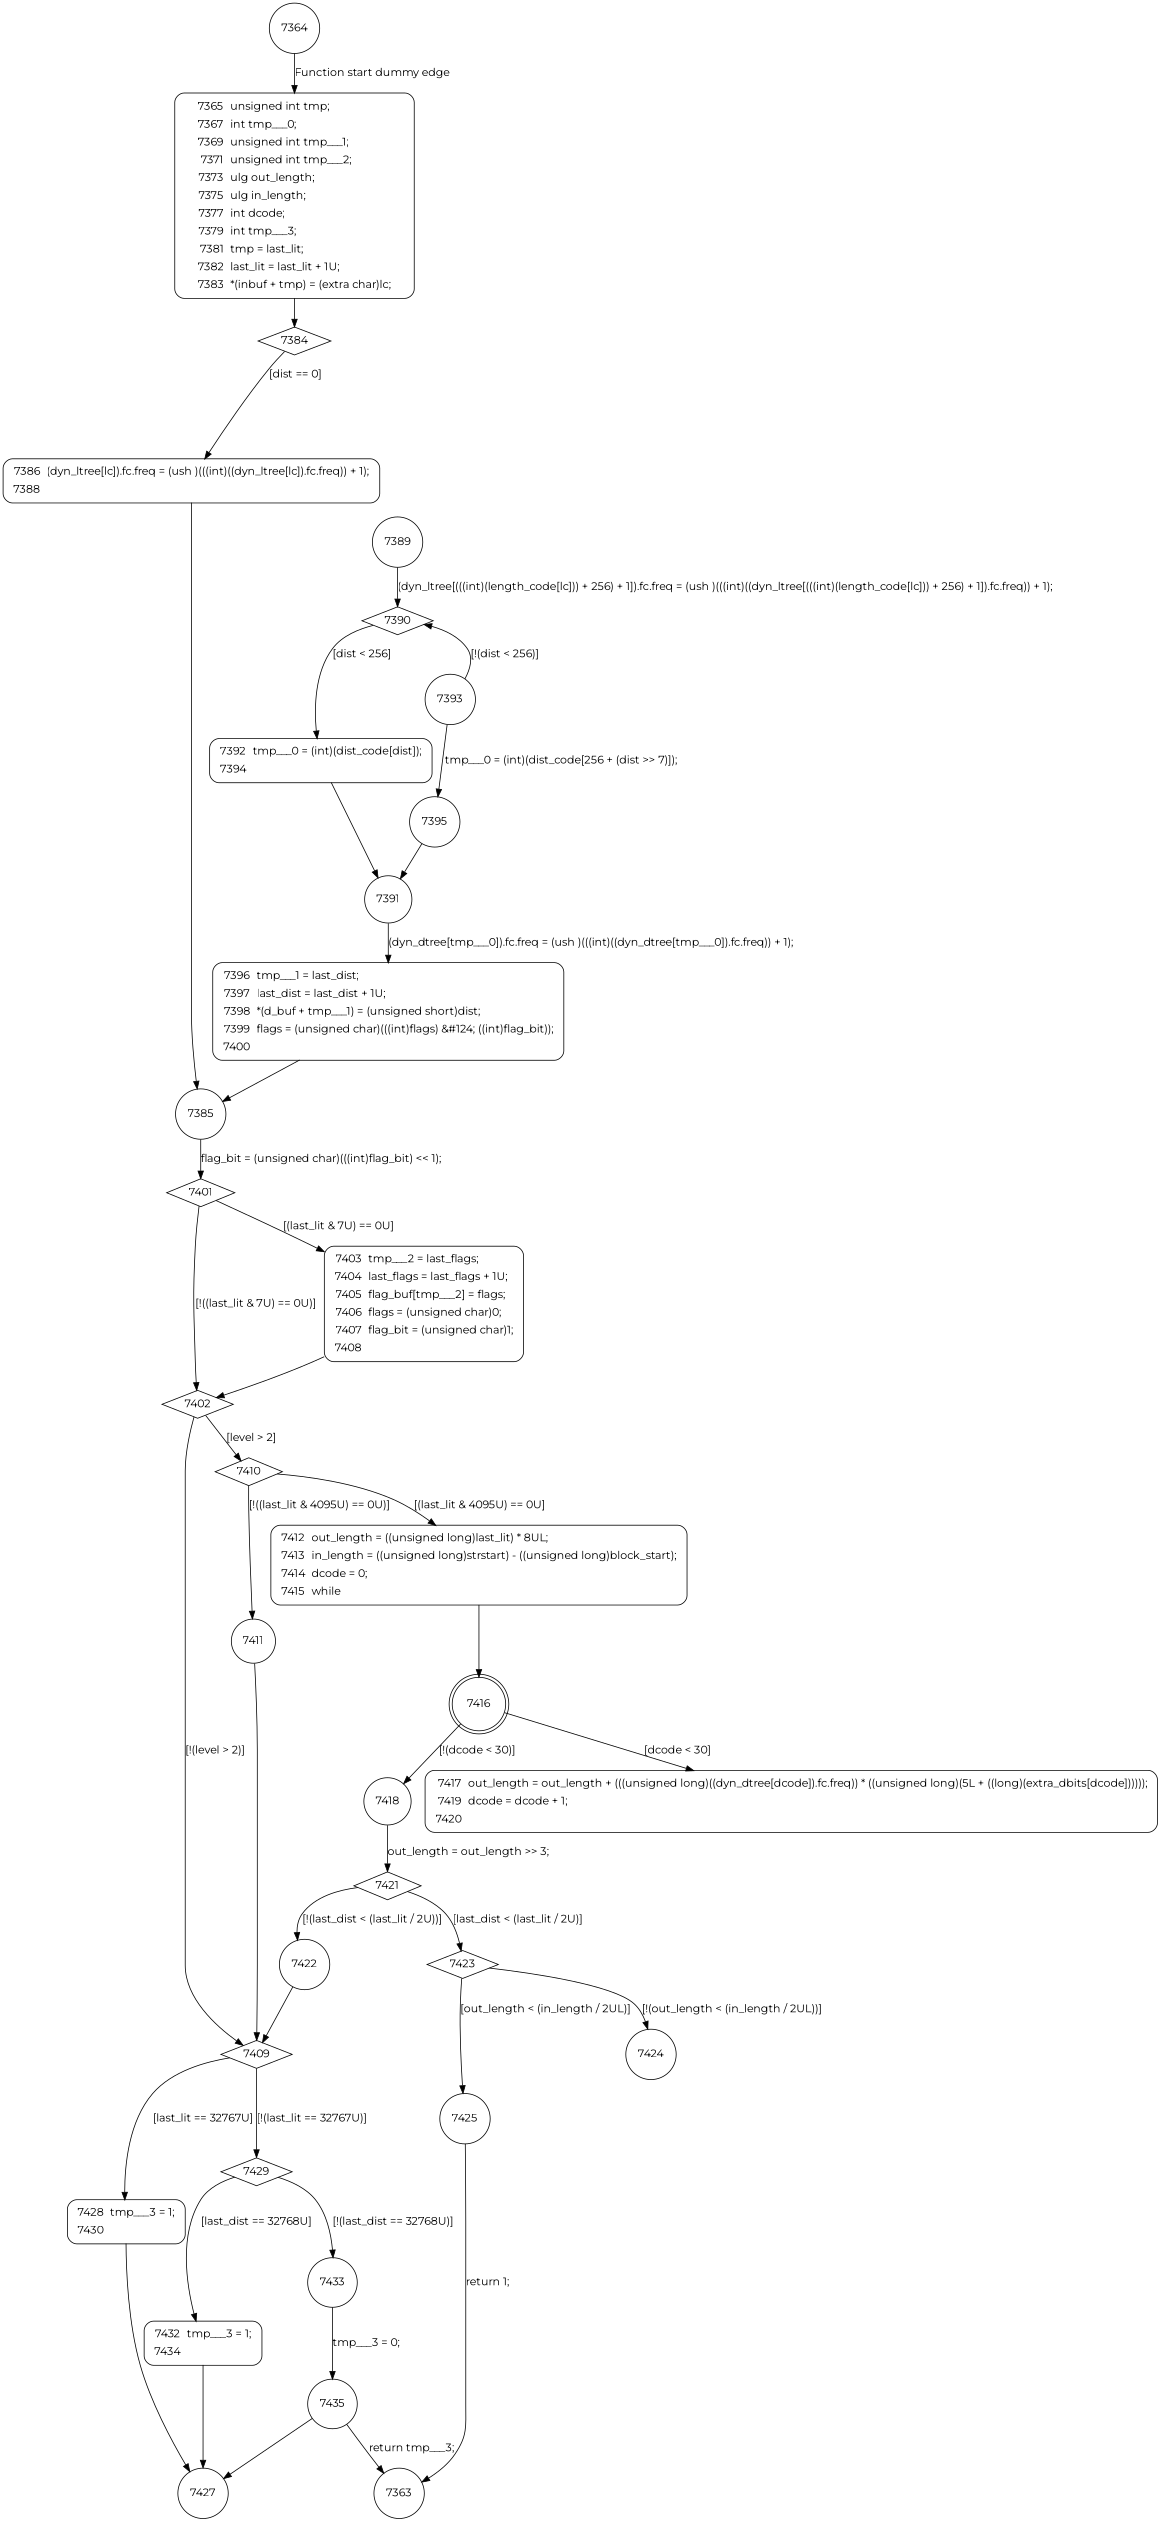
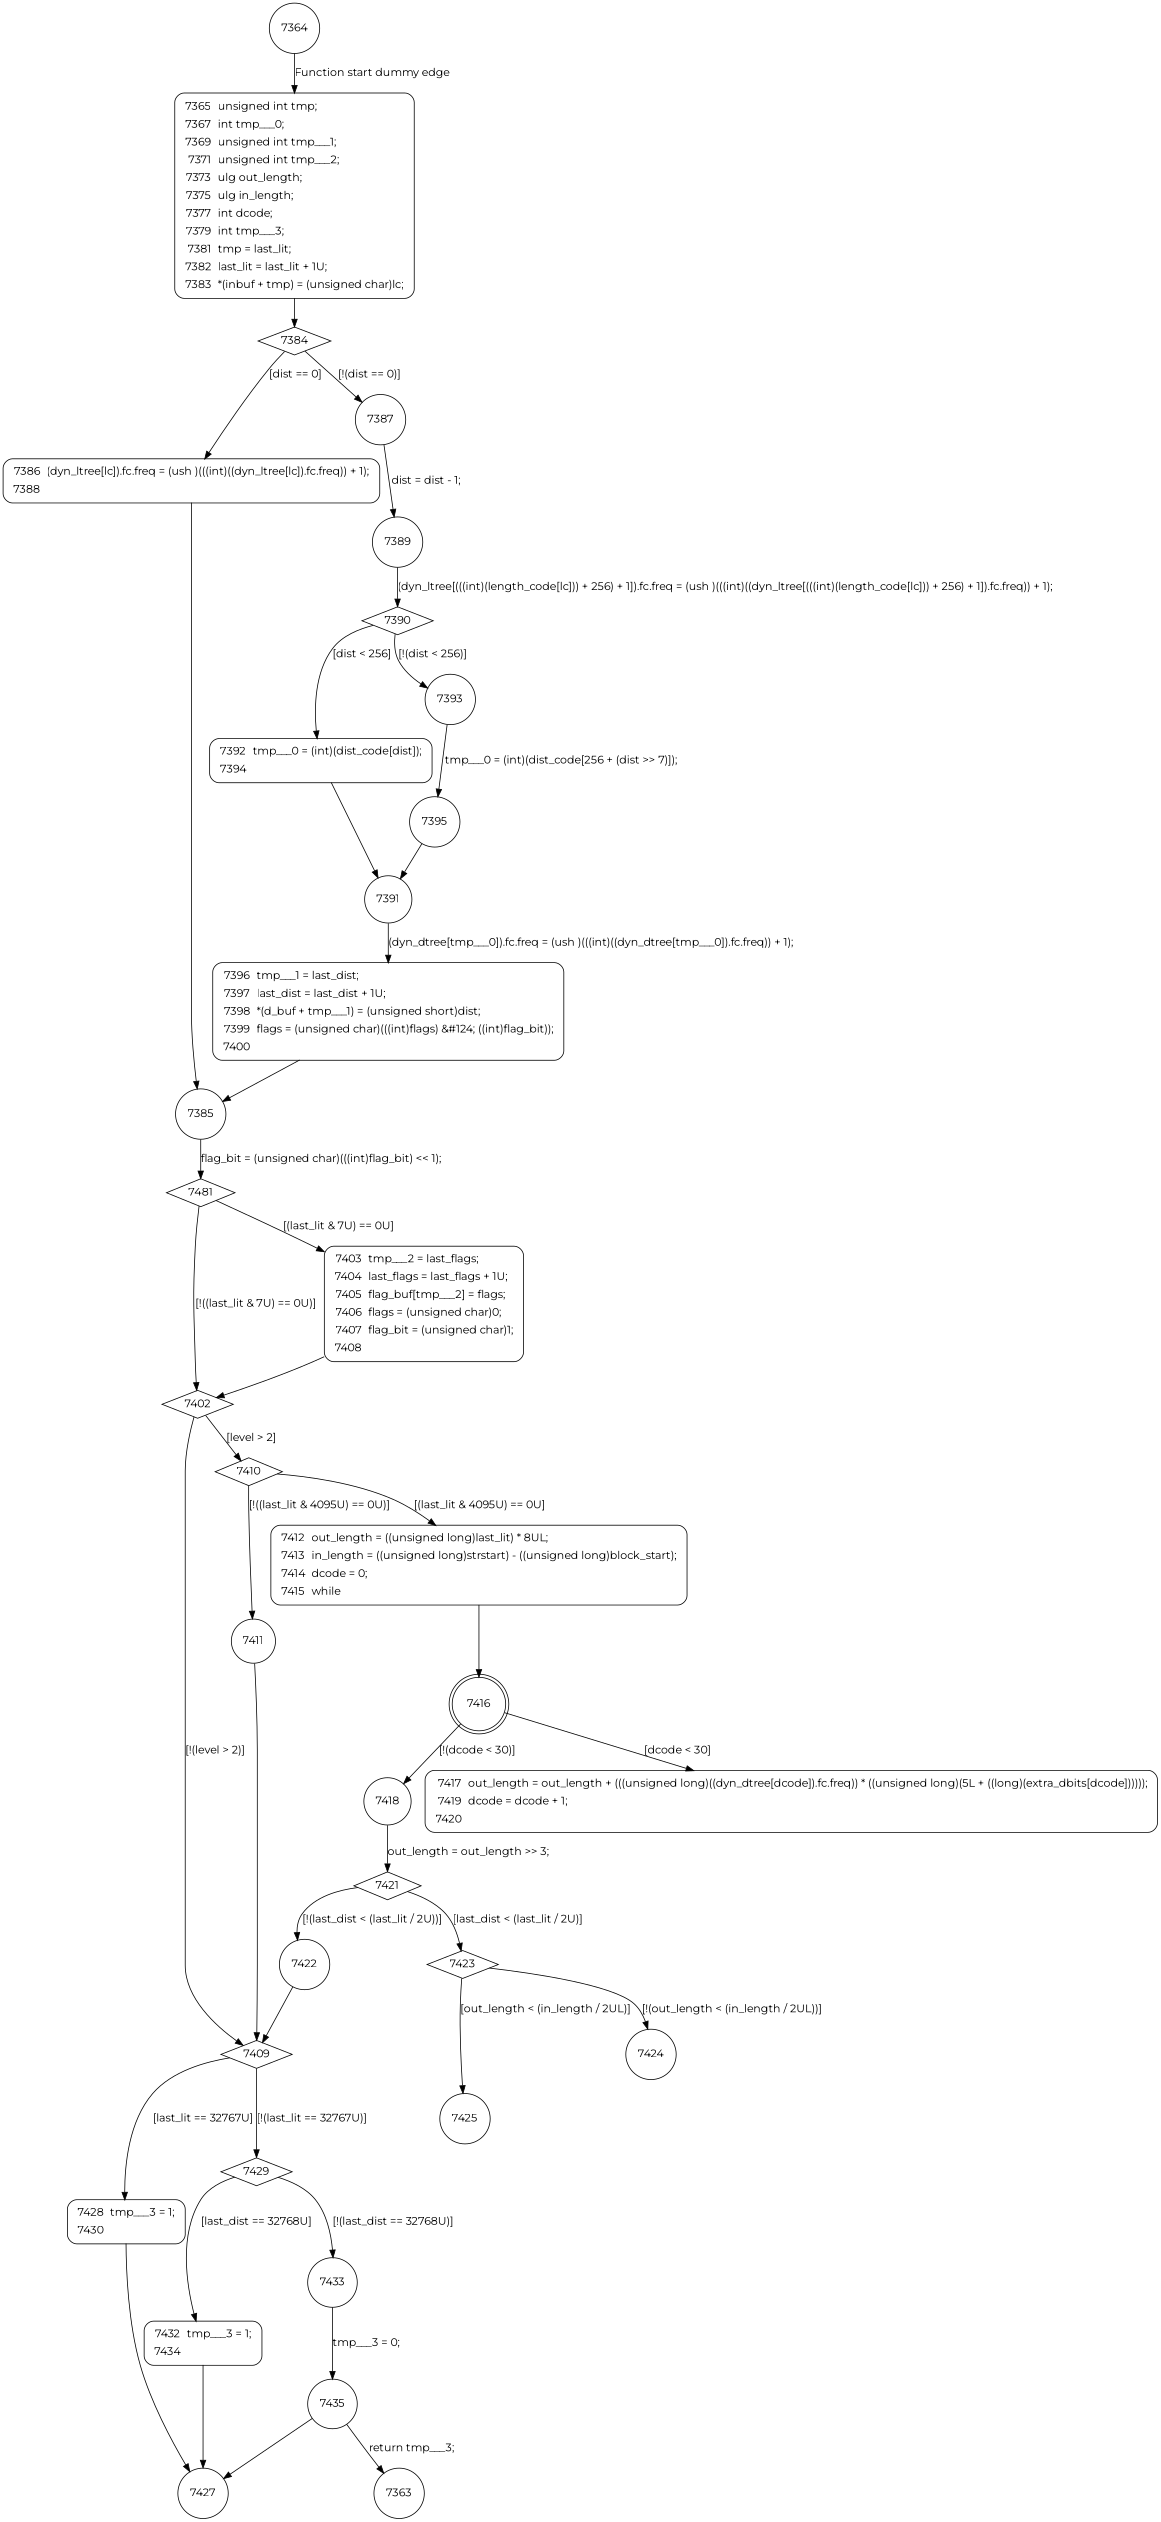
  digraph {
    fontname=Montserrat
    node [fontname=Montserrat shape=circle]
    edge [fontname=Montserrat]
-   n1 [fillcolor=white label=<<table border="0" cellborder="0" cellpadding="3" bgcolor="white"><tr><td align="right">7365</td><td align="left">unsigned int tmp;</td></tr><tr><td align="right">7367</td><td align="left">int tmp___0;</td></tr><tr><td align="right">7369</td><td align="left">unsigned int tmp___1;</td></tr><tr><td align="right">7371</td><td align="left">unsigned int tmp___2;</td></tr><tr><td align="right">7373</td><td align="left">ulg out_length;</td></tr><tr><td align="right">7375</td><td align="left">ulg in_length;</td></tr><tr><td align="right">7377</td><td align="left">int dcode;</td></tr><tr><td align="right">7379</td><td align="left">int tmp___3;</td></tr><tr><td align="right">7381</td><td align="left">tmp = last_lit;</td></tr><tr><td align="right">7382</td><td align="left">last_lit = last_lit + 1U;</td></tr><tr><td align="right">7383</td><td align="left">*(inbuf + tmp) = (extra char)lc;</td></tr></table>> penwidth=1 shape=Mrecord style="filled,bold"]
+   n1 [fillcolor=white label=<<table border="0" cellborder="0" cellpadding="3" bgcolor="white"><tr><td align="right">7365</td><td align="left">unsigned int tmp;</td></tr><tr><td align="right">7367</td><td align="left">int tmp___0;</td></tr><tr><td align="right">7369</td><td align="left">unsigned int tmp___1;</td></tr><tr><td align="right">7371</td><td align="left">unsigned int tmp___2;</td></tr><tr><td align="right">7373</td><td align="left">ulg out_length;</td></tr><tr><td align="right">7375</td><td align="left">ulg in_length;</td></tr><tr><td align="right">7377</td><td align="left">int dcode;</td></tr><tr><td align="right">7379</td><td align="left">int tmp___3;</td></tr><tr><td align="right">7381</td><td align="left">tmp = last_lit;</td></tr><tr><td align="right">7382</td><td align="left">last_lit = last_lit + 1U;</td></tr><tr><td align="right">7383</td><td align="left">*(inbuf + tmp) = (unsigned char)lc;</td></tr></table>> penwidth=1 shape=Mrecord style="filled,bold"]
    7364
    7384 [shape=diamond]
+   7387
    n5 [fillcolor=white label=<<table border="0" cellborder="0" cellpadding="3" bgcolor="white"><tr><td align="right">7386</td><td align="left">(dyn_ltree[lc]).fc.freq = (ush )(((int)((dyn_ltree[lc]).fc.freq)) + 1);</td></tr><tr><td align="right">7388</td><td align="left"></td></tr></table>> penwidth=1 shape=Mrecord style="filled,bold"]
    7389
    7385
    7390 [shape=diamond]
-   7401 [shape=diamond]
+   7401 [shape=diamond label=7481]
    7402 [shape=diamond]
    n11 [fillcolor=white label=<<table border="0" cellborder="0" cellpadding="3" bgcolor="white"><tr><td align="right">7403</td><td align="left">tmp___2 = last_flags;</td></tr><tr><td align="right">7404</td><td align="left">last_flags = last_flags + 1U;</td></tr><tr><td align="right">7405</td><td align="left">flag_buf[tmp___2] = flags;</td></tr><tr><td align="right">7406</td><td align="left">flags = (unsigned char)0;</td></tr><tr><td align="right">7407</td><td align="left">flag_bit = (unsigned char)1;</td></tr><tr><td align="right">7408</td><td align="left"></td></tr></table>> penwidth=1 shape=Mrecord style="filled,bold"]
    7409 [shape=diamond]
    7410 [shape=diamond]
    7429 [shape=diamond]
    n15 [fillcolor=white label=<<table border="0" cellborder="0" cellpadding="3" bgcolor="white"><tr><td align="right">7428</td><td align="left">tmp___3 = 1;</td></tr><tr><td align="right">7430</td><td align="left"></td></tr></table>> penwidth=1 shape=Mrecord style="filled,bold"]
    7411
    n17 [fillcolor=white label=<<table border="0" cellborder="0" cellpadding="3" bgcolor="white"><tr><td align="right">7412</td><td align="left">out_length = ((unsigned long)last_lit) * 8UL;</td></tr><tr><td align="right">7413</td><td align="left">in_length = ((unsigned long)strstart) - ((unsigned long)block_start);</td></tr><tr><td align="right">7414</td><td align="left">dcode = 0;</td></tr><tr><td align="right">7415</td><td align="left">while</td></tr></table>> penwidth=1 shape=Mrecord style="filled,bold"]
    7433
    n19 [fillcolor=white label=<<table border="0" cellborder="0" cellpadding="3" bgcolor="white"><tr><td align="right">7432</td><td align="left">tmp___3 = 1;</td></tr><tr><td align="right">7434</td><td align="left"></td></tr></table>> penwidth=1 shape=Mrecord style="filled,bold"]
    7427
    7416 [shape=doublecircle]
    7418
    n23 [fillcolor=white label=<<table border="0" cellborder="0" cellpadding="3" bgcolor="white"><tr><td align="right">7417</td><td align="left">out_length = out_length + (((unsigned long)((dyn_dtree[dcode]).fc.freq)) * ((unsigned long)(5L + ((long)(extra_dbits[dcode])))));</td></tr><tr><td align="right">7419</td><td align="left">dcode = dcode + 1;</td></tr><tr><td align="right">7420</td><td align="left"></td></tr></table>> penwidth=1 shape=Mrecord style="filled,bold"]
    7421 [shape=diamond]
    7422
    7423 [shape=diamond]
    7424
    7425
    7363
    7435
    7393
    n32 [fillcolor=white label=<<table border="0" cellborder="0" cellpadding="3" bgcolor="white"><tr><td align="right">7392</td><td align="left">tmp___0 = (int)(dist_code[dist]);</td></tr><tr><td align="right">7394</td><td align="left"></td></tr></table>> penwidth=1 shape=Mrecord style="filled,bold"]
    7395
    7391
    n35 [fillcolor=white label=<<table border="0" cellborder="0" cellpadding="3" bgcolor="white"><tr><td align="right">7396</td><td align="left">tmp___1 = last_dist;</td></tr><tr><td align="right">7397</td><td align="left">last_dist = last_dist + 1U;</td></tr><tr><td align="right">7398</td><td align="left">*(d_buf + tmp___1) = (unsigned short)dist;</td></tr><tr><td align="right">7399</td><td align="left">flags = (unsigned char)(((int)flags) &amp;#124; ((int)flag_bit));</td></tr><tr><td align="right">7400</td><td align="left"></td></tr></table>> penwidth=1 shape=Mrecord style="filled,bold"]
    n1 -> 7384
    7364 -> n1 [label="Function start dummy edge"]
+   7384 -> 7387 [label="[!(dist == 0)]"]
    7384 -> n5 [label="[dist == 0]"]
+   7387 -> 7389 [label="dist = dist - 1;"]
    n5 -> 7385
    7389 -> 7390 [label="(dyn_ltree[(((int)(length_code[lc])) + 256) + 1]).fc.freq = (ush )(((int)((dyn_ltree[(((int)(length_code[lc])) + 256) + 1]).fc.freq)) + 1);"]
    7385 -> 7401 [label="flag_bit = (unsigned char)(((int)flag_bit) << 1);"]
-   7393 -> 7390 [label="[!(dist < 256)]"]
+   7390 -> 7393 [label="[!(dist < 256)]"]
    7390 -> n32 [label="[dist < 256]"]
    7401 -> 7402 [label="[!((last_lit & 7U) == 0U)]"]
    7401 -> n11 [label="[(last_lit & 7U) == 0U]"]
    7402 -> 7409 [label="[!(level > 2)]"]
    7402 -> 7410 [label="[level > 2]"]
    n11 -> 7402
    7409 -> 7429 [label="[!(last_lit == 32767U)]"]
    7409 -> n15 [label="[last_lit == 32767U]"]
    7410 -> 7411 [label="[!((last_lit & 4095U) == 0U)]"]
    7410 -> n17 [label="[(last_lit & 4095U) == 0U]"]
    7429 -> 7433 [label="[!(last_dist == 32768U)]"]
    7429 -> n19 [label="[last_dist == 32768U]"]
    n15 -> 7427
    7411 -> 7409
    n17 -> 7416
    7433 -> 7435 [label="tmp___3 = 0;"]
    n19 -> 7427
    7416 -> 7418 [label="[!(dcode < 30)]"]
    7416 -> n23 [label="[dcode < 30]"]
    7418 -> 7421 [label="out_length = out_length >> 3;"]
    7421 -> 7422 [label="[!(last_dist < (last_lit / 2U))]"]
    7421 -> 7423 [label="[last_dist < (last_lit / 2U)]"]
    7422 -> 7409
    7423 -> 7424 [label="[!(out_length < (in_length / 2UL))]"]
    7423 -> 7425 [label="[out_length < (in_length / 2UL)]"]
-   7425 -> 7363 [label="return 1;"]
    7435 -> 7427
    7435 -> 7363 [label="return tmp___3;"]
    7393 -> 7395 [label="tmp___0 = (int)(dist_code[256 + (dist >> 7)]);"]
    n32 -> 7391
    7395 -> 7391
    7391 -> n35 [label="(dyn_dtree[tmp___0]).fc.freq = (ush )(((int)((dyn_dtree[tmp___0]).fc.freq)) + 1);"]
    n35 -> 7385
  }
